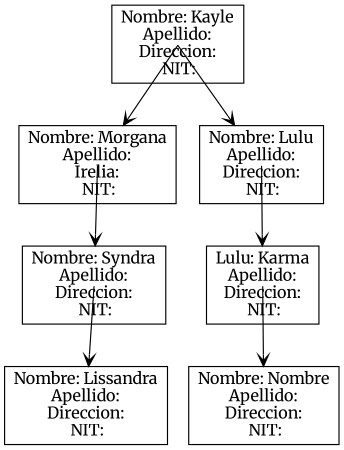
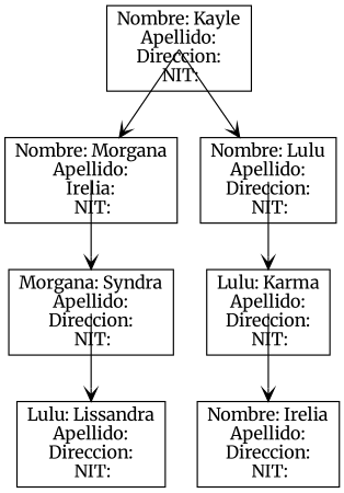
  digraph {
    fontname=Merriweather
    rankdir=TB
    node [fontname=Merriweather shape=record]
    edge [arrowhead=vee arrowtail=vee fontname=Merriweather tailclip=false]
    n1 [label=" Nombre: Kayle\n Apellido:  \n Direccion: \n NIT: "]
    n2 [label=" Nombre: Morgana\n Apellido:  \n Irelia: \n NIT: "]
    n3 [label=" Nombre: Lulu\n Apellido:  \n Direccion: \n NIT: "]
-   n4 [label=" Nombre: Syndra\n Apellido:  \n Direccion: \n NIT: "]
-   n5 [label=" Nombre: Lissandra\n Apellido:  \n Direccion: \n NIT: "]
+   n4 [label=" Morgana: Syndra\n Apellido:  \n Direccion: \n NIT: "]
+   n5 [label=" Lulu: Lissandra\n Apellido:  \n Direccion: \n NIT: "]
    n6 [label=" Lulu: Karma\n Apellido:  \n Direccion: \n NIT: "]
-   n7 [label=" Nombre: Nombre\n Apellido:  \n Direccion: \n NIT: "]
+   n7 [label=" Nombre: Irelia\n Apellido:  \n Direccion: \n NIT: "]
    n1 -> n2
    n1 -> n3
    n2 -> n4
    n3 -> n6
    n4 -> n5
    n6 -> n7
  }
